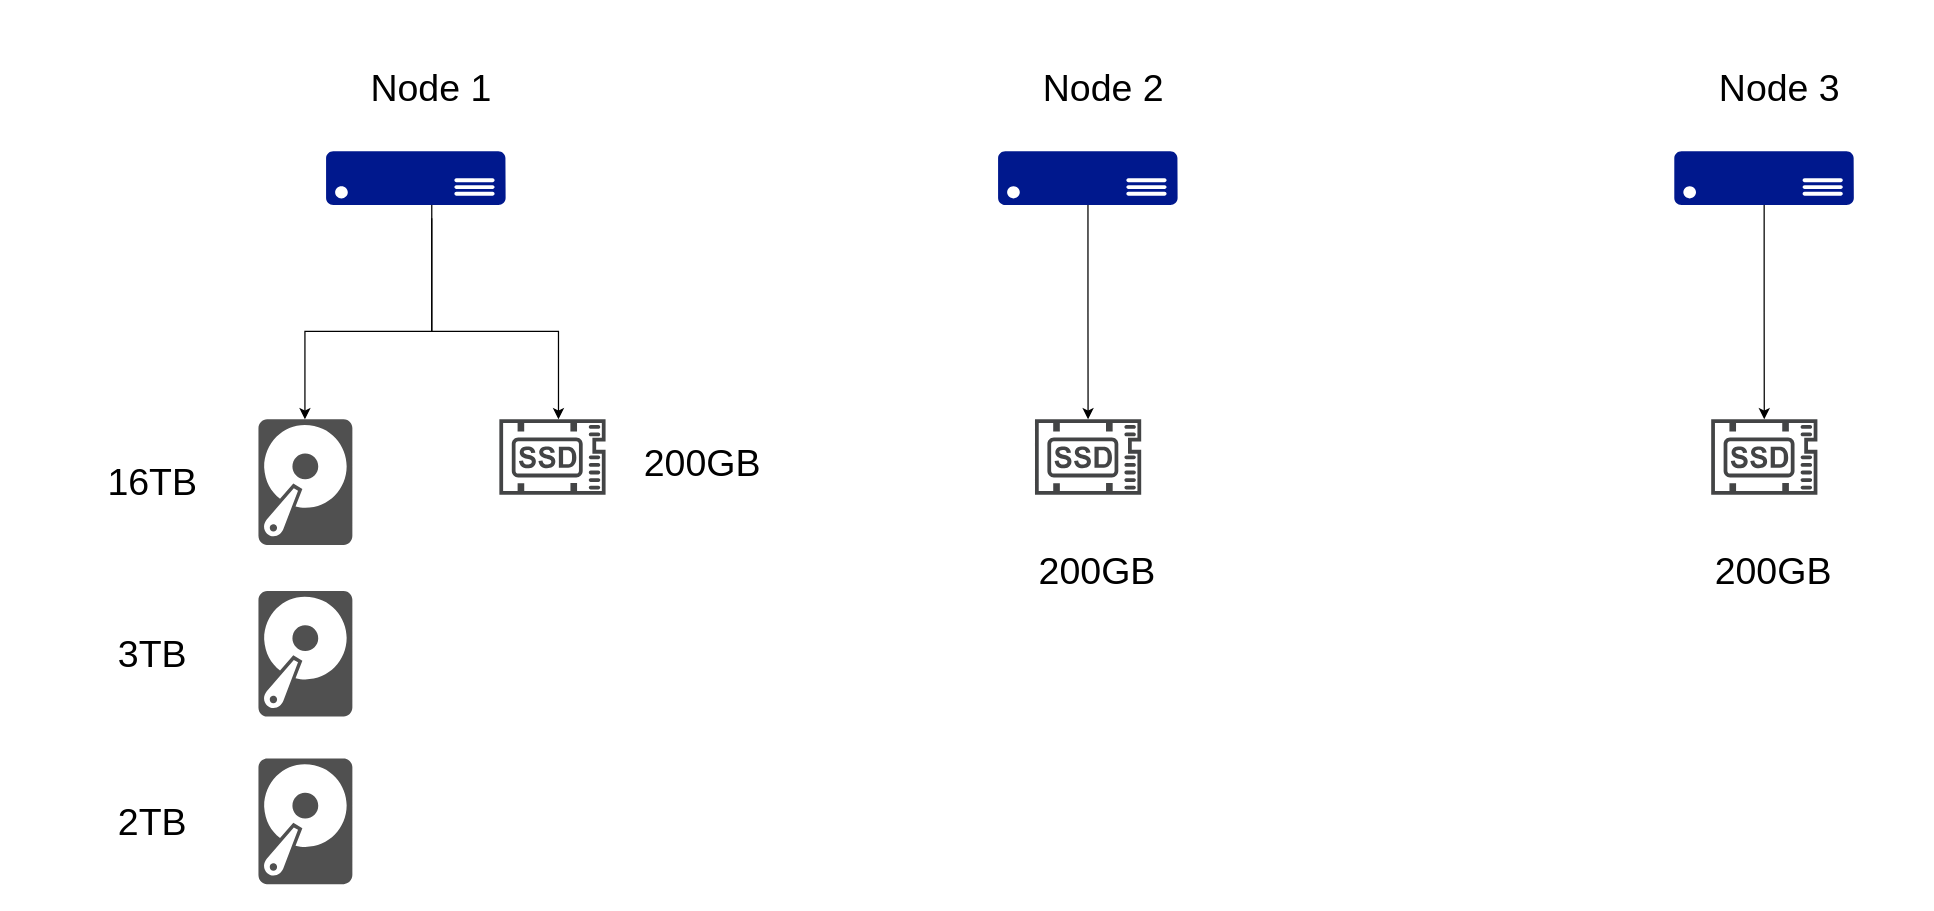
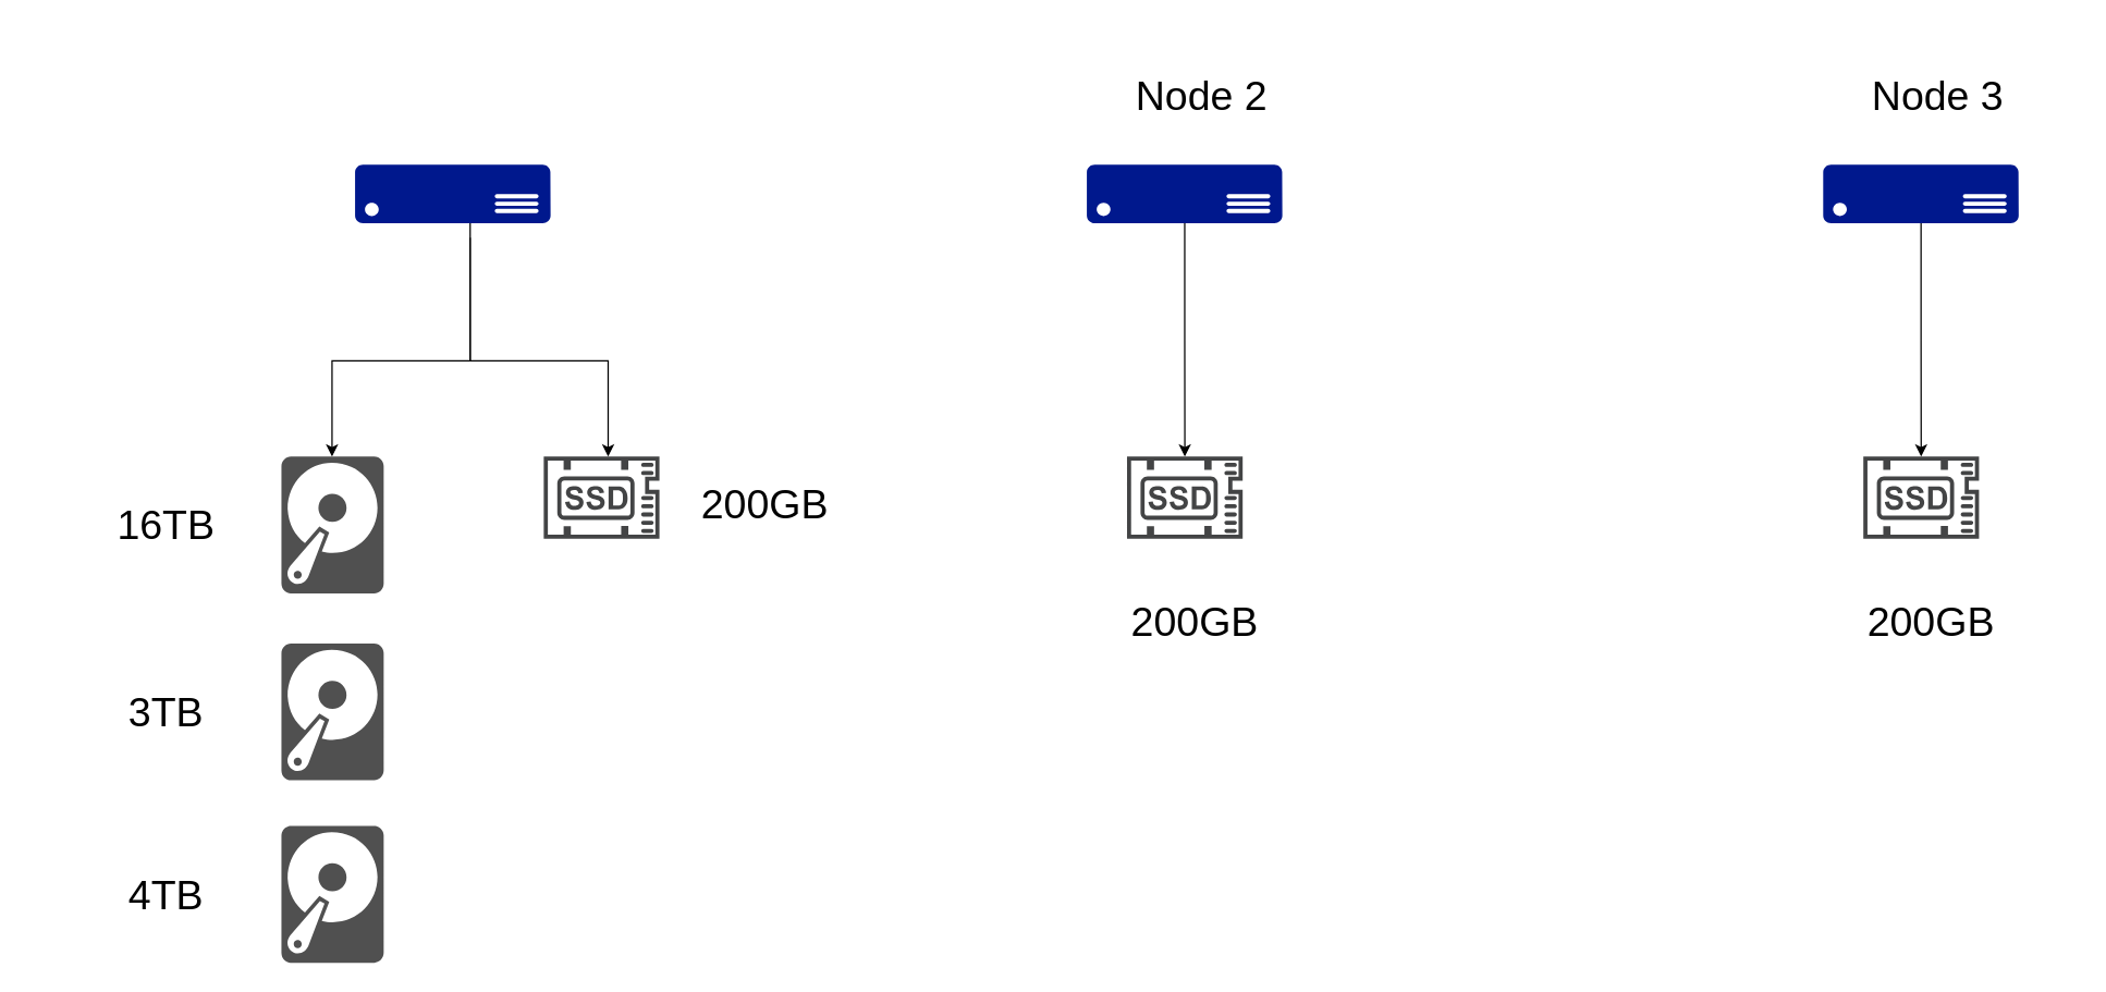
  <mxCell id="0" />
  <mxCell id="1" parent="0" />
  <mxCell id="2" value="" style="group" vertex="1" connectable="0" parent="1"><mxGeometry x="20" y="20" width="1505" height="687" as="geometry" /></mxCell>
  <mxCell id="3" style="edgeStyle=orthogonalEdgeStyle;rounded=0;orthogonalLoop=1;jettySize=auto;html=1;entryX=1;entryY=0;entryDx=0;entryDy=0;" parent="2" source="5" edge="1"><mxGeometry relative="1" as="geometry"><mxPoint x="223.213" y="315.015" as="targetPoint" /><Array as="points"><mxPoint x="324.674" y="244.639" /><mxPoint x="223.213" y="244.639" /></Array></mxGeometry></mxCell>
  <mxCell id="4" style="edgeStyle=orthogonalEdgeStyle;rounded=0;orthogonalLoop=1;jettySize=auto;html=1;" parent="2" target="12" edge="1"><mxGeometry relative="1" as="geometry"><mxPoint x="426.135" y="301.61" as="targetPoint" /><mxPoint x="324.674" y="154.156" as="sourcePoint" /><Array as="points"><mxPoint x="324.674" y="244.639" /><mxPoint x="426.135" y="244.639" /></Array></mxGeometry></mxCell>
  <mxCell id="5" value="" style="sketch=0;aspect=fixed;pointerEvents=1;shadow=0;dashed=0;html=1;strokeColor=none;labelPosition=center;verticalLabelPosition=bottom;verticalAlign=top;align=center;fillColor=#00188D;shape=mxgraph.azure.server" parent="2" vertex="1"><mxGeometry x="240.124" y="100.537" width="143.665" height="43.1" as="geometry" /></mxCell>
  <mxCell id="6" value="" style="sketch=0;pointerEvents=1;shadow=0;dashed=0;html=1;strokeColor=none;fillColor=#505050;labelPosition=center;verticalLabelPosition=bottom;verticalAlign=top;outlineConnect=0;align=center;shape=mxgraph.office.devices.hard_disk;" parent="2" vertex="1"><mxGeometry x="186.011" y="315.015" width="75.149" height="100.537" as="geometry" /></mxCell>
  <mxCell id="7" value="" style="sketch=0;pointerEvents=1;shadow=0;dashed=0;html=1;strokeColor=none;fillColor=#505050;labelPosition=center;verticalLabelPosition=bottom;verticalAlign=top;outlineConnect=0;align=center;shape=mxgraph.office.devices.hard_disk;" parent="2" vertex="1"><mxGeometry x="186.011" y="452.415" width="75.149" height="100.537" as="geometry" /></mxCell>
  <mxCell id="8" value="" style="sketch=0;pointerEvents=1;shadow=0;dashed=0;html=1;strokeColor=none;fillColor=#505050;labelPosition=center;verticalLabelPosition=bottom;verticalAlign=top;outlineConnect=0;align=center;shape=mxgraph.office.devices.hard_disk;" parent="2" vertex="1"><mxGeometry x="186.011" y="586.463" width="75.149" height="100.537" as="geometry" /></mxCell>
  <mxCell id="9" value="&lt;font style=&quot;font-size: 30px;&quot;&gt;16TB&lt;/font&gt;" style="text;html=1;whiteSpace=wrap;strokeColor=none;fillColor=none;align=center;verticalAlign=middle;rounded=0;" parent="2" vertex="1"><mxGeometry y="315.015" width="202.921" height="100.537" as="geometry" /></mxCell>
  <mxCell id="10" value="&lt;font style=&quot;font-size: 30px;&quot;&gt;3TB&lt;/font&gt;" style="text;html=1;whiteSpace=wrap;strokeColor=none;fillColor=none;align=center;verticalAlign=middle;rounded=0;" parent="2" vertex="1"><mxGeometry y="452.415" width="202.921" height="100.537" as="geometry" /></mxCell>
- <mxCell id="11" value="&lt;font style=&quot;font-size: 30px;&quot;&gt;2TB&lt;/font&gt;" style="text;html=1;whiteSpace=wrap;strokeColor=none;fillColor=none;align=center;verticalAlign=middle;rounded=0;" parent="2" vertex="1"><mxGeometry y="586.463" width="202.921" height="100.537" as="geometry" /></mxCell>
+ <mxCell id="11" value="&lt;font style=&quot;font-size: 30px;&quot;&gt;4TB&lt;/font&gt;" style="text;html=1;whiteSpace=wrap;strokeColor=none;fillColor=none;align=center;verticalAlign=middle;rounded=0;" parent="2" vertex="1"><mxGeometry y="586.463" width="202.921" height="100.537" as="geometry" /></mxCell>
  <mxCell id="12" value="" style="sketch=0;pointerEvents=1;shadow=0;dashed=0;html=1;strokeColor=none;fillColor=#434445;aspect=fixed;labelPosition=center;verticalLabelPosition=bottom;verticalAlign=top;align=center;outlineConnect=0;shape=mxgraph.vvd.ssd;" parent="2" vertex="1"><mxGeometry x="378.787" y="315.015" width="84.992" height="60.339" as="geometry" /></mxCell>
  <mxCell id="13" value="&lt;font style=&quot;font-size: 30px;&quot;&gt;200GB&lt;/font&gt;" style="text;html=1;whiteSpace=wrap;strokeColor=none;fillColor=none;align=center;verticalAlign=middle;rounded=0;" parent="2" vertex="1"><mxGeometry x="439.663" y="299.934" width="202.921" height="100.537" as="geometry" /></mxCell>
- <mxCell id="14" value="&lt;font style=&quot;font-size: 30px;&quot;&gt;Node 1&lt;/font&gt;" style="text;html=1;whiteSpace=wrap;strokeColor=none;fillColor=none;align=center;verticalAlign=middle;rounded=0;" parent="2" vertex="1"><mxGeometry x="223.213" width="202.921" height="100.537" as="geometry" /></mxCell>
  <mxCell id="15" style="edgeStyle=orthogonalEdgeStyle;rounded=0;orthogonalLoop=1;jettySize=auto;html=1;" parent="2" source="16" target="18" edge="1"><mxGeometry relative="1" as="geometry"><mxPoint x="862.416" y="258.044" as="targetPoint" /></mxGeometry></mxCell>
  <mxCell id="16" value="" style="sketch=0;aspect=fixed;pointerEvents=1;shadow=0;dashed=0;html=1;strokeColor=none;labelPosition=center;verticalLabelPosition=bottom;verticalAlign=top;align=center;fillColor=#00188D;shape=mxgraph.azure.server" parent="2" vertex="1"><mxGeometry x="777.865" y="100.537" width="143.665" height="43.1" as="geometry" /></mxCell>
  <mxCell id="17" value="&lt;font style=&quot;font-size: 30px;&quot;&gt;Node 2&lt;/font&gt;" style="text;html=1;whiteSpace=wrap;strokeColor=none;fillColor=none;align=center;verticalAlign=middle;rounded=0;" parent="2" vertex="1"><mxGeometry x="760.955" width="202.921" height="100.537" as="geometry" /></mxCell>
  <mxCell id="18" value="" style="sketch=0;pointerEvents=1;shadow=0;dashed=0;html=1;strokeColor=none;fillColor=#434445;aspect=fixed;labelPosition=center;verticalLabelPosition=bottom;verticalAlign=top;align=center;outlineConnect=0;shape=mxgraph.vvd.ssd;" parent="2" vertex="1"><mxGeometry x="807.396" y="315.015" width="84.992" height="60.339" as="geometry" /></mxCell>
  <mxCell id="19" value="&lt;font style=&quot;font-size: 30px;&quot;&gt;200GB&lt;/font&gt;" style="text;html=1;whiteSpace=wrap;strokeColor=none;fillColor=none;align=center;verticalAlign=middle;rounded=0;" parent="2" vertex="1"><mxGeometry x="755.955" y="385.39" width="202.921" height="100.537" as="geometry" /></mxCell>
  <mxCell id="20" style="edgeStyle=orthogonalEdgeStyle;rounded=0;orthogonalLoop=1;jettySize=auto;html=1;" parent="2" source="21" target="23" edge="1"><mxGeometry relative="1" as="geometry"><mxPoint x="1403.539" y="258.044" as="targetPoint" /></mxGeometry></mxCell>
  <mxCell id="21" value="" style="sketch=0;aspect=fixed;pointerEvents=1;shadow=0;dashed=0;html=1;strokeColor=none;labelPosition=center;verticalLabelPosition=bottom;verticalAlign=top;align=center;fillColor=#00188D;shape=mxgraph.azure.server" parent="2" vertex="1"><mxGeometry x="1318.989" y="100.537" width="143.665" height="43.1" as="geometry" /></mxCell>
  <mxCell id="22" value="&lt;font style=&quot;font-size: 30px;&quot;&gt;Node 3&lt;/font&gt;" style="text;html=1;whiteSpace=wrap;strokeColor=none;fillColor=none;align=center;verticalAlign=middle;rounded=0;" parent="2" vertex="1"><mxGeometry x="1302.079" width="202.921" height="100.537" as="geometry" /></mxCell>
  <mxCell id="23" value="" style="sketch=0;pointerEvents=1;shadow=0;dashed=0;html=1;strokeColor=none;fillColor=#434445;aspect=fixed;labelPosition=center;verticalLabelPosition=bottom;verticalAlign=top;align=center;outlineConnect=0;shape=mxgraph.vvd.ssd;" parent="2" vertex="1"><mxGeometry x="1348.519" y="315.015" width="84.992" height="60.339" as="geometry" /></mxCell>
  <mxCell id="24" value="&lt;font style=&quot;font-size: 30px;&quot;&gt;200GB&lt;/font&gt;" style="text;html=1;whiteSpace=wrap;strokeColor=none;fillColor=none;align=center;verticalAlign=middle;rounded=0;" parent="2" vertex="1"><mxGeometry x="1297.079" y="385.39" width="202.921" height="100.537" as="geometry" /></mxCell>
